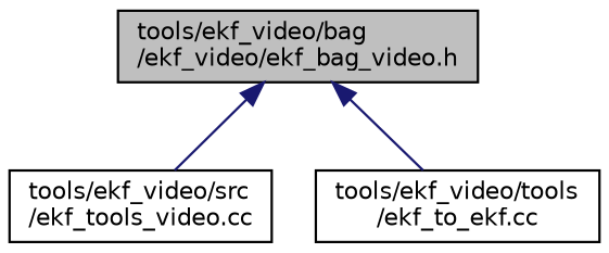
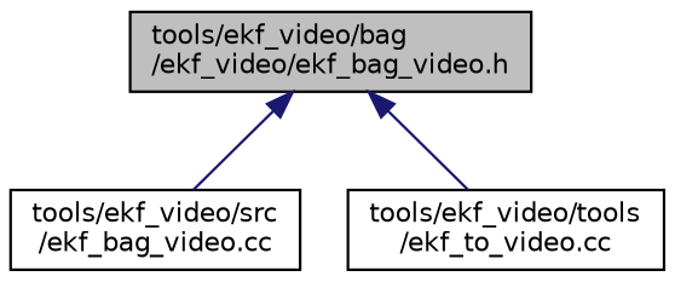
  digraph {
    node [color=black fillcolor=white fontname=Helvetica fontsize=10 shape=record style=filled]
    edge [color=midnightblue dir=back fontname=Helvetica fontsize=10 labelfontname=Helvetica labelfontsize=10 style=solid]
    n1 [fillcolor=grey75 fontcolor=black height=0.2 label="tools/ekf_video/bag\l/ekf_video/ekf_bag_video.h" width=0.4]
-   n2 [height=0.2 label="tools/ekf_video/src\l/ekf_tools_video.cc" width=0.4]
-   n3 [height=0.2 label="tools/ekf_video/tools\l/ekf_to_ekf.cc" width=0.4]
+   n2 [height=0.2 label="tools/ekf_video/src\l/ekf_bag_video.cc" width=0.4]
+   n3 [height=0.2 label="tools/ekf_video/tools\l/ekf_to_video.cc" width=0.4]
    n1 -> n2
    n1 -> n3
  }
